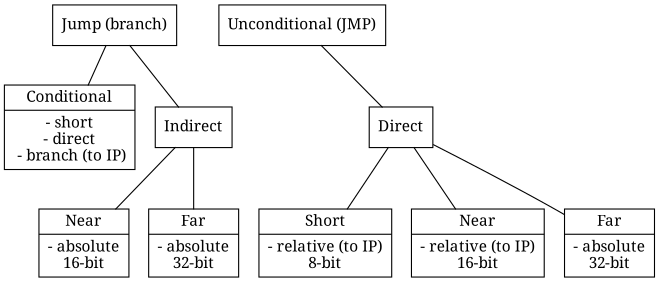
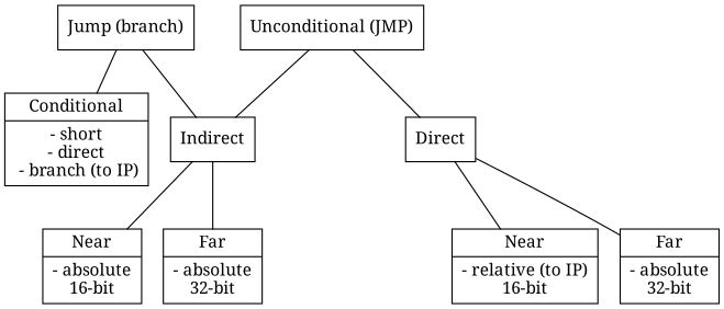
  digraph {
    fontname="Noto Serif"
    node [fontname="Noto Serif" shape=record]
    edge [arrowhead=none fontname="Noto Serif"]
    n1 [label="{Jump (branch)}"]
    n2 [label="{Conditional | - short\n- direct\n - branch (to IP)}"]
    n3 [label=Indirect]
    n4 [label="{Unconditional (JMP)}"]
    n5 [label="{Direct}"]
-   n6 [label="{Short | - relative (to IP)\n8-bit}"]
    n7 [label="{Near | - relative (to IP)\n16-bit}"]
    n8 [label="{Far | - absolute\n32-bit}"]
    n9 [label="{Near | - absolute\n16-bit}"]
    n10 [label="{Far | - absolute\n32-bit}"]
    n1 -> n2
    n1 -> n3
    n3 -> n9
    n3 -> n10
+   n4 -> n3
    n4 -> n5
-   n5 -> n6
    n5 -> n7
    n5 -> n8
  }
